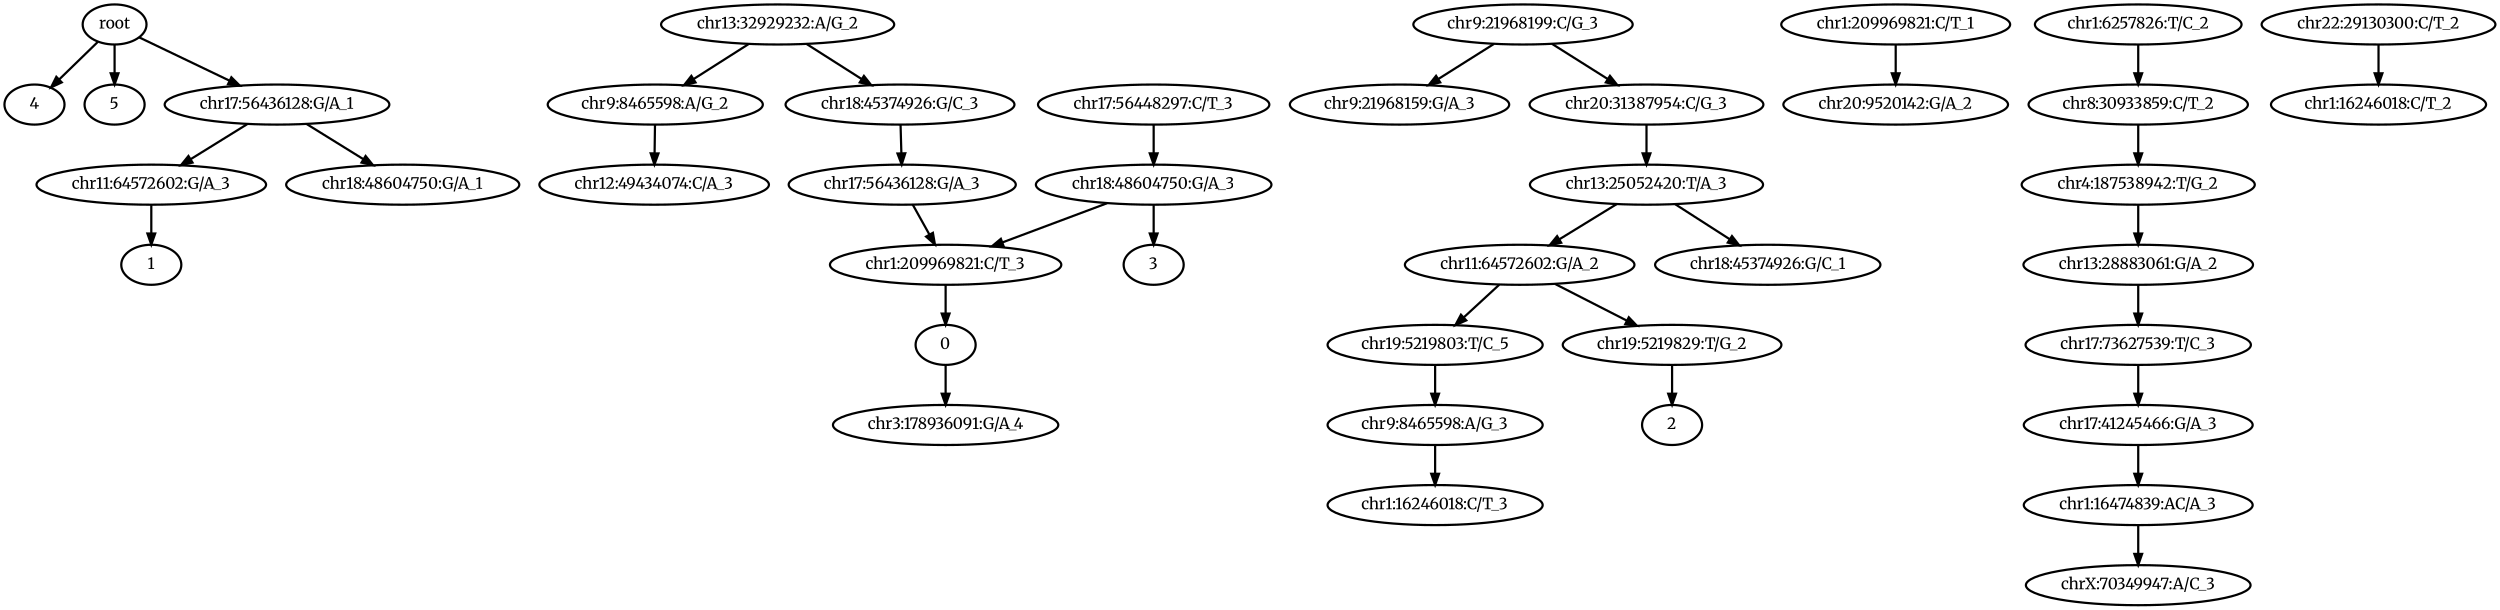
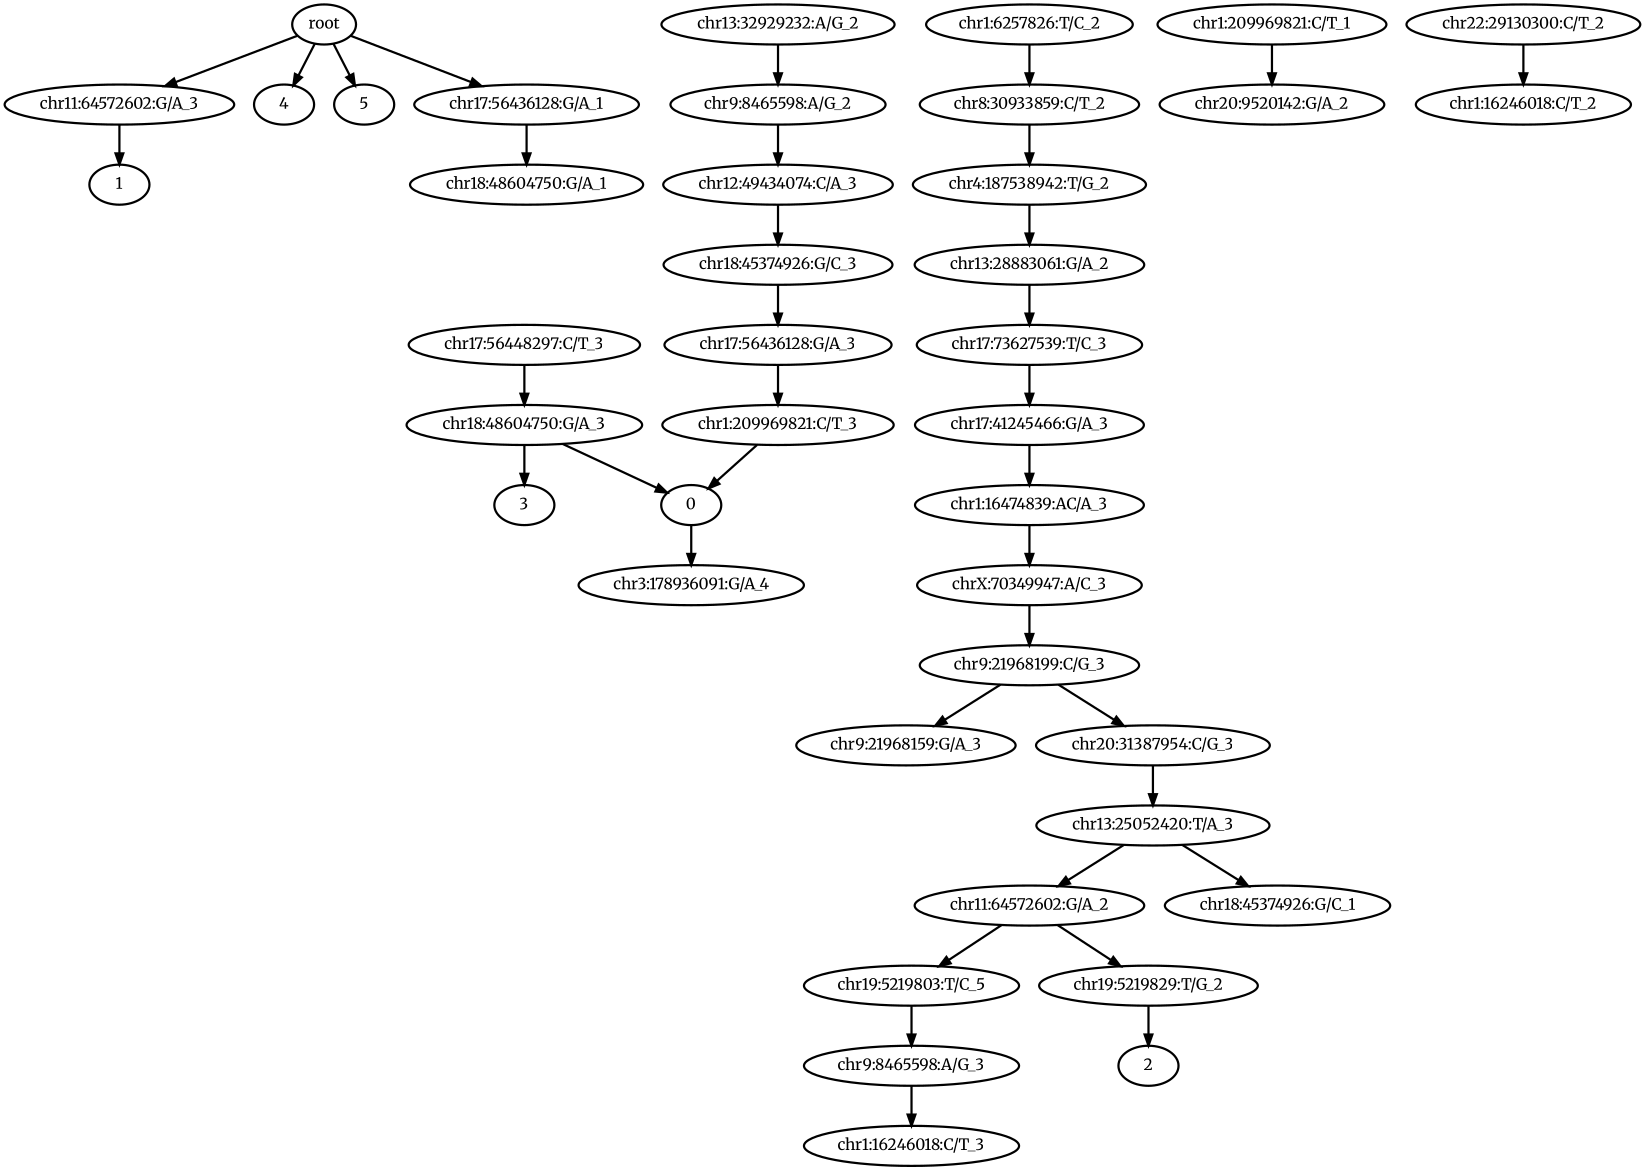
  digraph {
    fontname=Merriweather
    rankdir=TB
    node [fontname=Merriweather style=bold]
    edge [fontname=Merriweather style=bold]
    n1 [label=root]
    n2 [label="chr11:64572602:G/A_3"]
    n3 [label=4]
    n4 [label=5]
    n5 [label="chr17:56436128:G/A_1"]
    n6 [label=1]
    n7 [label="chr18:48604750:G/A_1"]
    n8 [label="chr1:209969821:C/T_3"]
    n9 [label=0]
    n10 [label="chr3:178936091:G/A_4"]
    n11 [label="chr11:64572602:G/A_2"]
    n12 [label="chr19:5219803:T/C_5"]
    n13 [label="chr19:5219829:T/G_2"]
    n14 [label="chr9:8465598:A/G_3"]
    n15 [label="chr1:16246018:C/T_3"]
    n16 [label=2]
    n17 [label=3]
    n18 [label="chr20:9520142:G/A_2"]
    n19 [label="chr1:6257826:T/C_2"]
    n20 [label="chr8:30933859:C/T_2"]
    n21 [label="chr4:187538942:T/G_2"]
    n22 [label="chr13:28883061:G/A_2"]
    n23 [label="chr17:73627539:T/C_3"]
    n24 [label="chr17:41245466:G/A_3"]
    n25 [label="chr1:16474839:AC/A_3"]
    n26 [label="chrX:70349947:A/C_3"]
    n27 [label="chr9:21968199:C/G_3"]
    n28 [label="chr9:21968159:G/A_3"]
    n29 [label="chr20:31387954:C/G_3"]
    n30 [label="chr13:25052420:T/A_3"]
    n31 [label="chr18:45374926:G/C_1"]
    n32 [label="chr22:29130300:C/T_2"]
    n33 [label="chr1:16246018:C/T_2"]
    n34 [label="chr13:32929232:A/G_2"]
    n35 [label="chr9:8465598:A/G_2"]
    n36 [label="chr12:49434074:C/A_3"]
    n37 [label="chr18:45374926:G/C_3"]
    n38 [label="chr17:56436128:G/A_3"]
    n39 [label="chr17:56448297:C/T_3"]
    n40 [label="chr18:48604750:G/A_3"]
    n41 [label="chr1:209969821:C/T_1"]
-   n5 -> n2
+   n1 -> n2
    n1 -> n3
    n1 -> n4
    n1 -> n5
    n2 -> n6
    n5 -> n7
    n8 -> n9
    n9 -> n10
    n11 -> n12
    n11 -> n13
    n12 -> n14
    n13 -> n16
    n14 -> n15
    n19 -> n20
    n20 -> n21
    n21 -> n22
    n22 -> n23
    n23 -> n24
    n24 -> n25
    n25 -> n26
+   n26 -> n27
    n27 -> n28
    n27 -> n29
    n29 -> n30
    n30 -> n11
    n30 -> n31
    n32 -> n33
    n34 -> n35
    n35 -> n36
-   n34 -> n37
+   n36 -> n37
    n37 -> n38
    n38 -> n8
    n39 -> n40
-   n40 -> n8
+   n40 -> n9
    n40 -> n17
    n41 -> n18
  }
